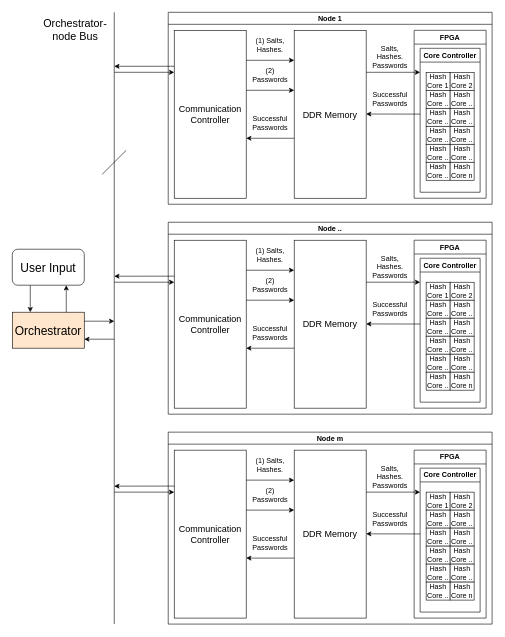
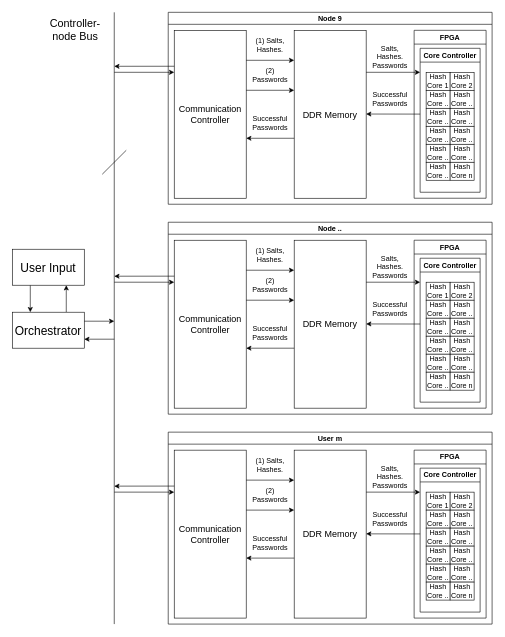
  <mxCell id="0" />
  <mxCell id="1" parent="0" />
- <mxCell id="2" value="Node 1" style="swimlane;startSize=20;horizontal=1;containerType=tree;" parent="1" vertex="1"><mxGeometry x="280" y="20" width="540" height="320" as="geometry" /></mxCell>
+ <mxCell id="2" value="Node 9" style="swimlane;startSize=20;horizontal=1;containerType=tree;" parent="1" vertex="1"><mxGeometry x="280" y="20" width="540" height="320" as="geometry" /></mxCell>
  <mxCell id="3" value="&lt;font style=&quot;font-size: 15px;&quot;&gt;DDR Memory&lt;/font&gt;" style="whiteSpace=wrap;html=1;treeFolding=1;treeMoving=1;newEdgeStyle={&quot;edgeStyle&quot;:&quot;elbowEdgeStyle&quot;,&quot;startArrow&quot;:&quot;none&quot;,&quot;endArrow&quot;:&quot;none&quot;};" parent="2" vertex="1"><mxGeometry x="210" y="30" width="120" height="280" as="geometry" /></mxCell>
  <mxCell id="4" value="&lt;font style=&quot;font-size: 15px;&quot;&gt;Communication Controller&lt;/font&gt;" style="whiteSpace=wrap;html=1;treeFolding=1;treeMoving=1;newEdgeStyle={&quot;edgeStyle&quot;:&quot;elbowEdgeStyle&quot;,&quot;startArrow&quot;:&quot;none&quot;,&quot;endArrow&quot;:&quot;none&quot;};" parent="2" vertex="1"><mxGeometry x="10" y="30" width="120" height="280" as="geometry" /></mxCell>
  <mxCell id="5" value="FPGA" style="swimlane;whiteSpace=wrap;html=1;" parent="2" vertex="1"><mxGeometry x="410" y="30" width="120" height="280" as="geometry" /></mxCell>
  <mxCell id="6" value="Core Controller" style="swimlane;whiteSpace=wrap;html=1;" parent="5" vertex="1"><mxGeometry x="10" y="30" width="100" height="240" as="geometry" /></mxCell>
  <mxCell id="7" value="Hash Core 1" style="rounded=0;whiteSpace=wrap;html=1;" parent="6" vertex="1"><mxGeometry x="10" y="40" width="40" height="30" as="geometry" /></mxCell>
  <mxCell id="8" value="Hash Core 2" style="rounded=0;whiteSpace=wrap;html=1;" parent="6" vertex="1"><mxGeometry x="50" y="40" width="40" height="30" as="geometry" /></mxCell>
  <mxCell id="9" value="Hash Core .." style="rounded=0;whiteSpace=wrap;html=1;" parent="6" vertex="1"><mxGeometry x="10" y="70" width="40" height="30" as="geometry" /></mxCell>
  <mxCell id="10" value="Hash Core .." style="rounded=0;whiteSpace=wrap;html=1;" parent="6" vertex="1"><mxGeometry x="50" y="70" width="40" height="30" as="geometry" /></mxCell>
  <mxCell id="11" value="Hash Core .." style="rounded=0;whiteSpace=wrap;html=1;" parent="6" vertex="1"><mxGeometry x="10" y="100" width="40" height="30" as="geometry" /></mxCell>
  <mxCell id="12" value="Hash Core .." style="rounded=0;whiteSpace=wrap;html=1;" parent="6" vertex="1"><mxGeometry x="50" y="100" width="40" height="30" as="geometry" /></mxCell>
  <mxCell id="13" value="Hash Core .." style="rounded=0;whiteSpace=wrap;html=1;" parent="6" vertex="1"><mxGeometry x="10" y="130" width="40" height="30" as="geometry" /></mxCell>
  <mxCell id="14" value="Hash Core .." style="rounded=0;whiteSpace=wrap;html=1;" parent="6" vertex="1"><mxGeometry x="50" y="130" width="40" height="30" as="geometry" /></mxCell>
  <mxCell id="15" value="Hash Core .." style="rounded=0;whiteSpace=wrap;html=1;" parent="6" vertex="1"><mxGeometry x="10" y="160" width="40" height="30" as="geometry" /></mxCell>
  <mxCell id="16" value="Hash Core .." style="rounded=0;whiteSpace=wrap;html=1;" parent="6" vertex="1"><mxGeometry x="50" y="160" width="40" height="30" as="geometry" /></mxCell>
  <mxCell id="17" value="Hash Core .." style="rounded=0;whiteSpace=wrap;html=1;" parent="6" vertex="1"><mxGeometry x="10" y="190" width="40" height="30" as="geometry" /></mxCell>
  <mxCell id="18" value="Hash Core n" style="rounded=0;whiteSpace=wrap;html=1;" parent="6" vertex="1"><mxGeometry x="50" y="190" width="40" height="30" as="geometry" /></mxCell>
  <mxCell id="19" value="" style="endArrow=classic;html=1;rounded=0;exitX=1;exitY=0.25;exitDx=0;exitDy=0;" parent="2" source="3" edge="1"><mxGeometry width="50" height="50" relative="1" as="geometry"><mxPoint x="360" y="130" as="sourcePoint" /><mxPoint x="420" y="100" as="targetPoint" /></mxGeometry></mxCell>
  <mxCell id="20" value="" style="endArrow=classic;html=1;rounded=0;entryX=1;entryY=0.321;entryDx=0;entryDy=0;exitX=0;exitY=0.25;exitDx=0;exitDy=0;entryPerimeter=0;" parent="2" edge="1"><mxGeometry width="50" height="50" relative="1" as="geometry"><mxPoint x="420" y="169.7" as="sourcePoint" /><mxPoint x="330" y="169.58" as="targetPoint" /></mxGeometry></mxCell>
  <mxCell id="21" value="Salts, Hashes. Passwords" style="text;html=1;strokeColor=none;fillColor=none;align=center;verticalAlign=middle;whiteSpace=wrap;rounded=0;" parent="2" vertex="1"><mxGeometry x="340" y="60" width="60" height="30" as="geometry" /></mxCell>
  <mxCell id="22" value="Successful Passwords" style="text;html=1;strokeColor=none;fillColor=none;align=center;verticalAlign=middle;whiteSpace=wrap;rounded=0;" parent="2" vertex="1"><mxGeometry x="340" y="130" width="60" height="30" as="geometry" /></mxCell>
  <mxCell id="23" value="" style="endArrow=classic;html=1;rounded=0;exitX=1;exitY=0.25;exitDx=0;exitDy=0;entryX=0;entryY=0.25;entryDx=0;entryDy=0;" parent="2" edge="1"><mxGeometry width="50" height="50" relative="1" as="geometry"><mxPoint x="130" y="80" as="sourcePoint" /><mxPoint x="210" y="80" as="targetPoint" /></mxGeometry></mxCell>
  <mxCell id="24" value="" style="endArrow=classic;html=1;rounded=0;exitX=0;exitY=0.5;exitDx=0;exitDy=0;entryX=1;entryY=0.5;entryDx=0;entryDy=0;" parent="2" edge="1"><mxGeometry width="50" height="50" relative="1" as="geometry"><mxPoint x="210" y="210" as="sourcePoint" /><mxPoint x="130" y="210" as="targetPoint" /></mxGeometry></mxCell>
  <mxCell id="25" value="&lt;div&gt;(1) Salts, &lt;br&gt;&lt;/div&gt;&lt;div&gt;Hashes.&lt;br&gt;&lt;/div&gt;" style="text;html=1;strokeColor=none;fillColor=none;align=center;verticalAlign=middle;whiteSpace=wrap;rounded=0;" parent="2" vertex="1"><mxGeometry x="140" y="40" width="60" height="30" as="geometry" /></mxCell>
  <mxCell id="26" value="Successful Passwords" style="text;html=1;strokeColor=none;fillColor=none;align=center;verticalAlign=middle;whiteSpace=wrap;rounded=0;" parent="2" vertex="1"><mxGeometry x="140" y="170" width="60" height="30" as="geometry" /></mxCell>
  <mxCell id="27" value="" style="endArrow=classic;html=1;rounded=0;exitX=1;exitY=0.25;exitDx=0;exitDy=0;entryX=0;entryY=0.25;entryDx=0;entryDy=0;" parent="2" edge="1"><mxGeometry width="50" height="50" relative="1" as="geometry"><mxPoint x="130" y="130" as="sourcePoint" /><mxPoint x="210" y="130" as="targetPoint" /></mxGeometry></mxCell>
  <mxCell id="28" value="(2) Passwords " style="text;html=1;strokeColor=none;fillColor=none;align=center;verticalAlign=middle;whiteSpace=wrap;rounded=0;" parent="2" vertex="1"><mxGeometry x="140" y="90" width="60" height="30" as="geometry" /></mxCell>
  <mxCell id="29" value="Node .." style="swimlane;startSize=20;horizontal=1;containerType=tree;" parent="1" vertex="1"><mxGeometry x="280" y="370" width="540" height="320" as="geometry" /></mxCell>
  <mxCell id="30" value="&lt;font style=&quot;font-size: 15px;&quot;&gt;DDR Memory&lt;/font&gt;" style="whiteSpace=wrap;html=1;treeFolding=1;treeMoving=1;newEdgeStyle={&quot;edgeStyle&quot;:&quot;elbowEdgeStyle&quot;,&quot;startArrow&quot;:&quot;none&quot;,&quot;endArrow&quot;:&quot;none&quot;};" parent="29" vertex="1"><mxGeometry x="210" y="30" width="120" height="280" as="geometry" /></mxCell>
  <mxCell id="31" value="&lt;font style=&quot;font-size: 15px;&quot;&gt;Communication Controller&lt;/font&gt;" style="whiteSpace=wrap;html=1;treeFolding=1;treeMoving=1;newEdgeStyle={&quot;edgeStyle&quot;:&quot;elbowEdgeStyle&quot;,&quot;startArrow&quot;:&quot;none&quot;,&quot;endArrow&quot;:&quot;none&quot;};" parent="29" vertex="1"><mxGeometry x="10" y="30" width="120" height="280" as="geometry" /></mxCell>
  <mxCell id="32" value="FPGA" style="swimlane;whiteSpace=wrap;html=1;" parent="29" vertex="1"><mxGeometry x="410" y="30" width="120" height="280" as="geometry" /></mxCell>
  <mxCell id="33" value="Core Controller" style="swimlane;whiteSpace=wrap;html=1;" parent="32" vertex="1"><mxGeometry x="10" y="30" width="100" height="240" as="geometry" /></mxCell>
  <mxCell id="34" value="Hash Core 1" style="rounded=0;whiteSpace=wrap;html=1;" parent="33" vertex="1"><mxGeometry x="10" y="40" width="40" height="30" as="geometry" /></mxCell>
  <mxCell id="35" value="Hash Core 2" style="rounded=0;whiteSpace=wrap;html=1;" parent="33" vertex="1"><mxGeometry x="50" y="40" width="40" height="30" as="geometry" /></mxCell>
  <mxCell id="36" value="Hash Core .." style="rounded=0;whiteSpace=wrap;html=1;" parent="33" vertex="1"><mxGeometry x="10" y="70" width="40" height="30" as="geometry" /></mxCell>
  <mxCell id="37" value="Hash Core .." style="rounded=0;whiteSpace=wrap;html=1;" parent="33" vertex="1"><mxGeometry x="50" y="70" width="40" height="30" as="geometry" /></mxCell>
  <mxCell id="38" value="Hash Core .." style="rounded=0;whiteSpace=wrap;html=1;" parent="33" vertex="1"><mxGeometry x="10" y="100" width="40" height="30" as="geometry" /></mxCell>
  <mxCell id="39" value="Hash Core .." style="rounded=0;whiteSpace=wrap;html=1;" parent="33" vertex="1"><mxGeometry x="50" y="100" width="40" height="30" as="geometry" /></mxCell>
  <mxCell id="40" value="Hash Core .." style="rounded=0;whiteSpace=wrap;html=1;" parent="33" vertex="1"><mxGeometry x="10" y="130" width="40" height="30" as="geometry" /></mxCell>
  <mxCell id="41" value="Hash Core .." style="rounded=0;whiteSpace=wrap;html=1;" parent="33" vertex="1"><mxGeometry x="50" y="130" width="40" height="30" as="geometry" /></mxCell>
  <mxCell id="42" value="Hash Core .." style="rounded=0;whiteSpace=wrap;html=1;" parent="33" vertex="1"><mxGeometry x="10" y="160" width="40" height="30" as="geometry" /></mxCell>
  <mxCell id="43" value="Hash Core .." style="rounded=0;whiteSpace=wrap;html=1;" parent="33" vertex="1"><mxGeometry x="50" y="160" width="40" height="30" as="geometry" /></mxCell>
  <mxCell id="44" value="Hash Core .." style="rounded=0;whiteSpace=wrap;html=1;" parent="33" vertex="1"><mxGeometry x="10" y="190" width="40" height="30" as="geometry" /></mxCell>
  <mxCell id="45" value="Hash Core n" style="rounded=0;whiteSpace=wrap;html=1;" parent="33" vertex="1"><mxGeometry x="50" y="190" width="40" height="30" as="geometry" /></mxCell>
  <mxCell id="46" value="" style="endArrow=classic;html=1;rounded=0;exitX=1;exitY=0.25;exitDx=0;exitDy=0;" parent="29" source="30" edge="1"><mxGeometry width="50" height="50" relative="1" as="geometry"><mxPoint x="360" y="130" as="sourcePoint" /><mxPoint x="420" y="100" as="targetPoint" /></mxGeometry></mxCell>
  <mxCell id="47" value="" style="endArrow=classic;html=1;rounded=0;entryX=1;entryY=0.321;entryDx=0;entryDy=0;exitX=0;exitY=0.25;exitDx=0;exitDy=0;entryPerimeter=0;" parent="29" edge="1"><mxGeometry width="50" height="50" relative="1" as="geometry"><mxPoint x="420" y="169.7" as="sourcePoint" /><mxPoint x="330" y="169.58" as="targetPoint" /></mxGeometry></mxCell>
  <mxCell id="48" value="Salts, Hashes. Passwords" style="text;html=1;strokeColor=none;fillColor=none;align=center;verticalAlign=middle;whiteSpace=wrap;rounded=0;" parent="29" vertex="1"><mxGeometry x="340" y="60" width="60" height="30" as="geometry" /></mxCell>
  <mxCell id="49" value="Successful Passwords" style="text;html=1;strokeColor=none;fillColor=none;align=center;verticalAlign=middle;whiteSpace=wrap;rounded=0;" parent="29" vertex="1"><mxGeometry x="340" y="130" width="60" height="30" as="geometry" /></mxCell>
  <mxCell id="50" value="" style="endArrow=classic;html=1;rounded=0;exitX=1;exitY=0.25;exitDx=0;exitDy=0;entryX=0;entryY=0.25;entryDx=0;entryDy=0;" parent="29" edge="1"><mxGeometry width="50" height="50" relative="1" as="geometry"><mxPoint x="130" y="80" as="sourcePoint" /><mxPoint x="210" y="80" as="targetPoint" /></mxGeometry></mxCell>
  <mxCell id="51" value="" style="endArrow=classic;html=1;rounded=0;exitX=0;exitY=0.5;exitDx=0;exitDy=0;entryX=1;entryY=0.5;entryDx=0;entryDy=0;" parent="29" edge="1"><mxGeometry width="50" height="50" relative="1" as="geometry"><mxPoint x="210" y="210" as="sourcePoint" /><mxPoint x="130" y="210" as="targetPoint" /></mxGeometry></mxCell>
  <mxCell id="52" value="&lt;div&gt;(1) Salts, &lt;br&gt;&lt;/div&gt;&lt;div&gt;Hashes.&lt;br&gt;&lt;/div&gt;" style="text;html=1;strokeColor=none;fillColor=none;align=center;verticalAlign=middle;whiteSpace=wrap;rounded=0;" parent="29" vertex="1"><mxGeometry x="140" y="40" width="60" height="30" as="geometry" /></mxCell>
  <mxCell id="53" value="Successful Passwords" style="text;html=1;strokeColor=none;fillColor=none;align=center;verticalAlign=middle;whiteSpace=wrap;rounded=0;" parent="29" vertex="1"><mxGeometry x="140" y="170" width="60" height="30" as="geometry" /></mxCell>
  <mxCell id="54" value="" style="endArrow=classic;html=1;rounded=0;exitX=1;exitY=0.25;exitDx=0;exitDy=0;entryX=0;entryY=0.25;entryDx=0;entryDy=0;" parent="29" edge="1"><mxGeometry width="50" height="50" relative="1" as="geometry"><mxPoint x="130" y="130" as="sourcePoint" /><mxPoint x="210" y="130" as="targetPoint" /></mxGeometry></mxCell>
  <mxCell id="55" value="(2) Passwords " style="text;html=1;strokeColor=none;fillColor=none;align=center;verticalAlign=middle;whiteSpace=wrap;rounded=0;" parent="29" vertex="1"><mxGeometry x="140" y="90" width="60" height="30" as="geometry" /></mxCell>
- <mxCell id="56" value="Node m" style="swimlane;startSize=20;horizontal=1;containerType=tree;" parent="1" vertex="1"><mxGeometry x="280" y="720" width="540" height="320" as="geometry" /></mxCell>
+ <mxCell id="56" value="User m" style="swimlane;startSize=20;horizontal=1;containerType=tree;" parent="1" vertex="1"><mxGeometry x="280" y="720" width="540" height="320" as="geometry" /></mxCell>
  <mxCell id="57" value="&lt;font style=&quot;font-size: 15px;&quot;&gt;DDR Memory&lt;/font&gt;" style="whiteSpace=wrap;html=1;treeFolding=1;treeMoving=1;newEdgeStyle={&quot;edgeStyle&quot;:&quot;elbowEdgeStyle&quot;,&quot;startArrow&quot;:&quot;none&quot;,&quot;endArrow&quot;:&quot;none&quot;};" parent="56" vertex="1"><mxGeometry x="210" y="30" width="120" height="280" as="geometry" /></mxCell>
  <mxCell id="58" value="&lt;font style=&quot;font-size: 15px;&quot;&gt;Communication Controller&lt;/font&gt;" style="whiteSpace=wrap;html=1;treeFolding=1;treeMoving=1;newEdgeStyle={&quot;edgeStyle&quot;:&quot;elbowEdgeStyle&quot;,&quot;startArrow&quot;:&quot;none&quot;,&quot;endArrow&quot;:&quot;none&quot;};" parent="56" vertex="1"><mxGeometry x="10" y="30" width="120" height="280" as="geometry" /></mxCell>
  <mxCell id="59" value="FPGA" style="swimlane;whiteSpace=wrap;html=1;" parent="56" vertex="1"><mxGeometry x="410" y="30" width="120" height="280" as="geometry" /></mxCell>
  <mxCell id="60" value="Core Controller" style="swimlane;whiteSpace=wrap;html=1;" parent="59" vertex="1"><mxGeometry x="10" y="30" width="100" height="240" as="geometry" /></mxCell>
  <mxCell id="61" value="Hash Core 1" style="rounded=0;whiteSpace=wrap;html=1;" parent="60" vertex="1"><mxGeometry x="10" y="40" width="40" height="30" as="geometry" /></mxCell>
  <mxCell id="62" value="Hash Core 2" style="rounded=0;whiteSpace=wrap;html=1;" parent="60" vertex="1"><mxGeometry x="50" y="40" width="40" height="30" as="geometry" /></mxCell>
  <mxCell id="63" value="Hash Core .." style="rounded=0;whiteSpace=wrap;html=1;" parent="60" vertex="1"><mxGeometry x="10" y="70" width="40" height="30" as="geometry" /></mxCell>
  <mxCell id="64" value="Hash Core .." style="rounded=0;whiteSpace=wrap;html=1;" parent="60" vertex="1"><mxGeometry x="50" y="70" width="40" height="30" as="geometry" /></mxCell>
  <mxCell id="65" value="Hash Core .." style="rounded=0;whiteSpace=wrap;html=1;" parent="60" vertex="1"><mxGeometry x="10" y="100" width="40" height="30" as="geometry" /></mxCell>
  <mxCell id="66" value="Hash Core .." style="rounded=0;whiteSpace=wrap;html=1;" parent="60" vertex="1"><mxGeometry x="50" y="100" width="40" height="30" as="geometry" /></mxCell>
  <mxCell id="67" value="Hash Core .." style="rounded=0;whiteSpace=wrap;html=1;" parent="60" vertex="1"><mxGeometry x="10" y="130" width="40" height="30" as="geometry" /></mxCell>
  <mxCell id="68" value="Hash Core .." style="rounded=0;whiteSpace=wrap;html=1;" parent="60" vertex="1"><mxGeometry x="50" y="130" width="40" height="30" as="geometry" /></mxCell>
  <mxCell id="69" value="Hash Core .." style="rounded=0;whiteSpace=wrap;html=1;" parent="60" vertex="1"><mxGeometry x="10" y="160" width="40" height="30" as="geometry" /></mxCell>
  <mxCell id="70" value="Hash Core .." style="rounded=0;whiteSpace=wrap;html=1;" parent="60" vertex="1"><mxGeometry x="50" y="160" width="40" height="30" as="geometry" /></mxCell>
  <mxCell id="71" value="Hash Core .." style="rounded=0;whiteSpace=wrap;html=1;" parent="60" vertex="1"><mxGeometry x="10" y="190" width="40" height="30" as="geometry" /></mxCell>
  <mxCell id="72" value="Hash Core n" style="rounded=0;whiteSpace=wrap;html=1;" parent="60" vertex="1"><mxGeometry x="50" y="190" width="40" height="30" as="geometry" /></mxCell>
  <mxCell id="73" value="" style="endArrow=classic;html=1;rounded=0;exitX=1;exitY=0.25;exitDx=0;exitDy=0;" parent="56" source="57" edge="1"><mxGeometry width="50" height="50" relative="1" as="geometry"><mxPoint x="360" y="130" as="sourcePoint" /><mxPoint x="420" y="100" as="targetPoint" /></mxGeometry></mxCell>
  <mxCell id="74" value="" style="endArrow=classic;html=1;rounded=0;entryX=1;entryY=0.321;entryDx=0;entryDy=0;exitX=0;exitY=0.25;exitDx=0;exitDy=0;entryPerimeter=0;" parent="56" edge="1"><mxGeometry width="50" height="50" relative="1" as="geometry"><mxPoint x="420" y="169.7" as="sourcePoint" /><mxPoint x="330" y="169.58" as="targetPoint" /></mxGeometry></mxCell>
  <mxCell id="75" value="Salts, Hashes. Passwords" style="text;html=1;strokeColor=none;fillColor=none;align=center;verticalAlign=middle;whiteSpace=wrap;rounded=0;" parent="56" vertex="1"><mxGeometry x="340" y="60" width="60" height="30" as="geometry" /></mxCell>
  <mxCell id="76" value="Successful Passwords" style="text;html=1;strokeColor=none;fillColor=none;align=center;verticalAlign=middle;whiteSpace=wrap;rounded=0;" parent="56" vertex="1"><mxGeometry x="340" y="130" width="60" height="30" as="geometry" /></mxCell>
  <mxCell id="77" value="" style="endArrow=classic;html=1;rounded=0;exitX=1;exitY=0.25;exitDx=0;exitDy=0;entryX=0;entryY=0.25;entryDx=0;entryDy=0;" parent="56" edge="1"><mxGeometry width="50" height="50" relative="1" as="geometry"><mxPoint x="130" y="80" as="sourcePoint" /><mxPoint x="210" y="80" as="targetPoint" /></mxGeometry></mxCell>
  <mxCell id="78" value="" style="endArrow=classic;html=1;rounded=0;exitX=0;exitY=0.5;exitDx=0;exitDy=0;entryX=1;entryY=0.5;entryDx=0;entryDy=0;" parent="56" edge="1"><mxGeometry width="50" height="50" relative="1" as="geometry"><mxPoint x="210" y="210" as="sourcePoint" /><mxPoint x="130" y="210" as="targetPoint" /></mxGeometry></mxCell>
  <mxCell id="79" value="&lt;div&gt;(1) Salts, &lt;br&gt;&lt;/div&gt;&lt;div&gt;Hashes.&lt;br&gt;&lt;/div&gt;" style="text;html=1;strokeColor=none;fillColor=none;align=center;verticalAlign=middle;whiteSpace=wrap;rounded=0;" parent="56" vertex="1"><mxGeometry x="140" y="40" width="60" height="30" as="geometry" /></mxCell>
  <mxCell id="80" value="Successful Passwords" style="text;html=1;strokeColor=none;fillColor=none;align=center;verticalAlign=middle;whiteSpace=wrap;rounded=0;" parent="56" vertex="1"><mxGeometry x="140" y="170" width="60" height="30" as="geometry" /></mxCell>
  <mxCell id="81" value="" style="endArrow=classic;html=1;rounded=0;exitX=1;exitY=0.25;exitDx=0;exitDy=0;entryX=0;entryY=0.25;entryDx=0;entryDy=0;" parent="56" edge="1"><mxGeometry width="50" height="50" relative="1" as="geometry"><mxPoint x="130" y="130" as="sourcePoint" /><mxPoint x="210" y="130" as="targetPoint" /></mxGeometry></mxCell>
  <mxCell id="82" value="(2) Passwords " style="text;html=1;strokeColor=none;fillColor=none;align=center;verticalAlign=middle;whiteSpace=wrap;rounded=0;" parent="56" vertex="1"><mxGeometry x="140" y="90" width="60" height="30" as="geometry" /></mxCell>
  <mxCell id="83" style="edgeStyle=orthogonalEdgeStyle;rounded=0;orthogonalLoop=1;jettySize=auto;html=1;exitX=0.75;exitY=0;exitDx=0;exitDy=0;entryX=0.75;entryY=1;entryDx=0;entryDy=0;" parent="1" source="84" target="96" edge="1"><mxGeometry relative="1" as="geometry" /></mxCell>
- <mxCell id="84" value="&lt;font style=&quot;font-size: 20px;&quot;&gt;Orchestrator&lt;/font&gt;" style="rounded=0;whiteSpace=wrap;html=1;fillColor=#ffe6cc;" parent="1" vertex="1"><mxGeometry x="20" y="520" width="120" height="60" as="geometry" /></mxCell>
+ <mxCell id="84" value="&lt;font style=&quot;font-size: 20px;&quot;&gt;Orchestrator&lt;/font&gt;" style="rounded=0;whiteSpace=wrap;html=1;" parent="1" vertex="1"><mxGeometry x="20" y="520" width="120" height="60" as="geometry" /></mxCell>
  <mxCell id="85" value="" style="endArrow=none;html=1;rounded=0;" parent="1" edge="1"><mxGeometry relative="1" as="geometry"><mxPoint x="190" y="20" as="sourcePoint" /><mxPoint x="190" y="1040" as="targetPoint" /></mxGeometry></mxCell>
- <mxCell id="86" value="&lt;font style=&quot;font-size: 18px;&quot;&gt;Orchestrator-node Bus&lt;/font&gt;" style="text;html=1;strokeColor=none;fillColor=none;align=center;verticalAlign=middle;whiteSpace=wrap;rounded=0;" parent="1" vertex="1"><mxGeometry x="70" y="20" width="110" height="60" as="geometry" /></mxCell>
+ <mxCell id="86" value="&lt;font style=&quot;font-size: 18px;&quot;&gt;Controller-node Bus&lt;/font&gt;" style="text;html=1;strokeColor=none;fillColor=none;align=center;verticalAlign=middle;whiteSpace=wrap;rounded=0;" parent="1" vertex="1"><mxGeometry x="70" y="20" width="110" height="60" as="geometry" /></mxCell>
  <mxCell id="87" value="" style="endArrow=classic;html=1;rounded=0;exitX=1;exitY=0.25;exitDx=0;exitDy=0;" parent="1" source="84" edge="1"><mxGeometry width="50" height="50" relative="1" as="geometry"><mxPoint x="150" y="550" as="sourcePoint" /><mxPoint x="190" y="535" as="targetPoint" /></mxGeometry></mxCell>
  <mxCell id="88" value="" style="endArrow=classic;html=1;rounded=0;entryX=1;entryY=0.75;entryDx=0;entryDy=0;" parent="1" target="84" edge="1"><mxGeometry width="50" height="50" relative="1" as="geometry"><mxPoint x="190" y="565" as="sourcePoint" /><mxPoint x="150" y="590" as="targetPoint" /></mxGeometry></mxCell>
  <mxCell id="89" value="" style="endArrow=classic;html=1;rounded=0;entryX=0;entryY=0.25;entryDx=0;entryDy=0;" parent="1" target="31" edge="1"><mxGeometry width="50" height="50" relative="1" as="geometry"><mxPoint x="190" y="470" as="sourcePoint" /><mxPoint x="260" y="420" as="targetPoint" /></mxGeometry></mxCell>
  <mxCell id="90" value="" style="endArrow=classic;html=1;rounded=0;exitX=0;exitY=0.214;exitDx=0;exitDy=0;exitPerimeter=0;" parent="1" source="31" edge="1"><mxGeometry width="50" height="50" relative="1" as="geometry"><mxPoint x="230" y="460" as="sourcePoint" /><mxPoint x="190" y="460" as="targetPoint" /></mxGeometry></mxCell>
  <mxCell id="91" value="" style="endArrow=classic;html=1;rounded=0;entryX=0;entryY=0.25;entryDx=0;entryDy=0;" parent="1" target="58" edge="1"><mxGeometry width="50" height="50" relative="1" as="geometry"><mxPoint x="190" y="820" as="sourcePoint" /><mxPoint x="290" y="780" as="targetPoint" /></mxGeometry></mxCell>
  <mxCell id="92" value="" style="endArrow=classic;html=1;rounded=0;exitX=0;exitY=0.214;exitDx=0;exitDy=0;exitPerimeter=0;" parent="1" source="58" edge="1"><mxGeometry width="50" height="50" relative="1" as="geometry"><mxPoint x="220" y="830" as="sourcePoint" /><mxPoint x="190" y="810" as="targetPoint" /></mxGeometry></mxCell>
  <mxCell id="93" value="" style="endArrow=classic;html=1;rounded=0;entryX=0;entryY=0.25;entryDx=0;entryDy=0;" parent="1" target="4" edge="1"><mxGeometry width="50" height="50" relative="1" as="geometry"><mxPoint x="190" y="120" as="sourcePoint" /><mxPoint x="260" y="110" as="targetPoint" /></mxGeometry></mxCell>
  <mxCell id="94" value="" style="endArrow=classic;html=1;rounded=0;exitX=0;exitY=0.214;exitDx=0;exitDy=0;exitPerimeter=0;" parent="1" source="4" edge="1"><mxGeometry width="50" height="50" relative="1" as="geometry"><mxPoint x="240" y="140" as="sourcePoint" /><mxPoint x="190" y="110" as="targetPoint" /></mxGeometry></mxCell>
  <mxCell id="95" style="edgeStyle=orthogonalEdgeStyle;rounded=0;orthogonalLoop=1;jettySize=auto;html=1;exitX=0.25;exitY=1;exitDx=0;exitDy=0;entryX=0.25;entryY=0;entryDx=0;entryDy=0;" parent="1" source="96" target="84" edge="1"><mxGeometry relative="1" as="geometry" /></mxCell>
- <mxCell id="96" value="&lt;font style=&quot;font-size: 20px;&quot;&gt;User Input&lt;br&gt;&lt;/font&gt;" style="whiteSpace=wrap;html=1;rounded=1;" parent="1" vertex="1"><mxGeometry x="20" y="415" width="120" height="60" as="geometry" /></mxCell>
+ <mxCell id="96" value="&lt;font style=&quot;font-size: 20px;&quot;&gt;User Input&lt;br&gt;&lt;/font&gt;" style="rounded=0;whiteSpace=wrap;html=1;" parent="1" vertex="1"><mxGeometry x="20" y="415" width="120" height="60" as="geometry" /></mxCell>
  <mxCell id="97" value="" style="endArrow=none;html=1;rounded=0;" parent="1" edge="1"><mxGeometry relative="1" as="geometry"><mxPoint x="170" y="290" as="sourcePoint" /><mxPoint x="210" y="250" as="targetPoint" /></mxGeometry></mxCell>
